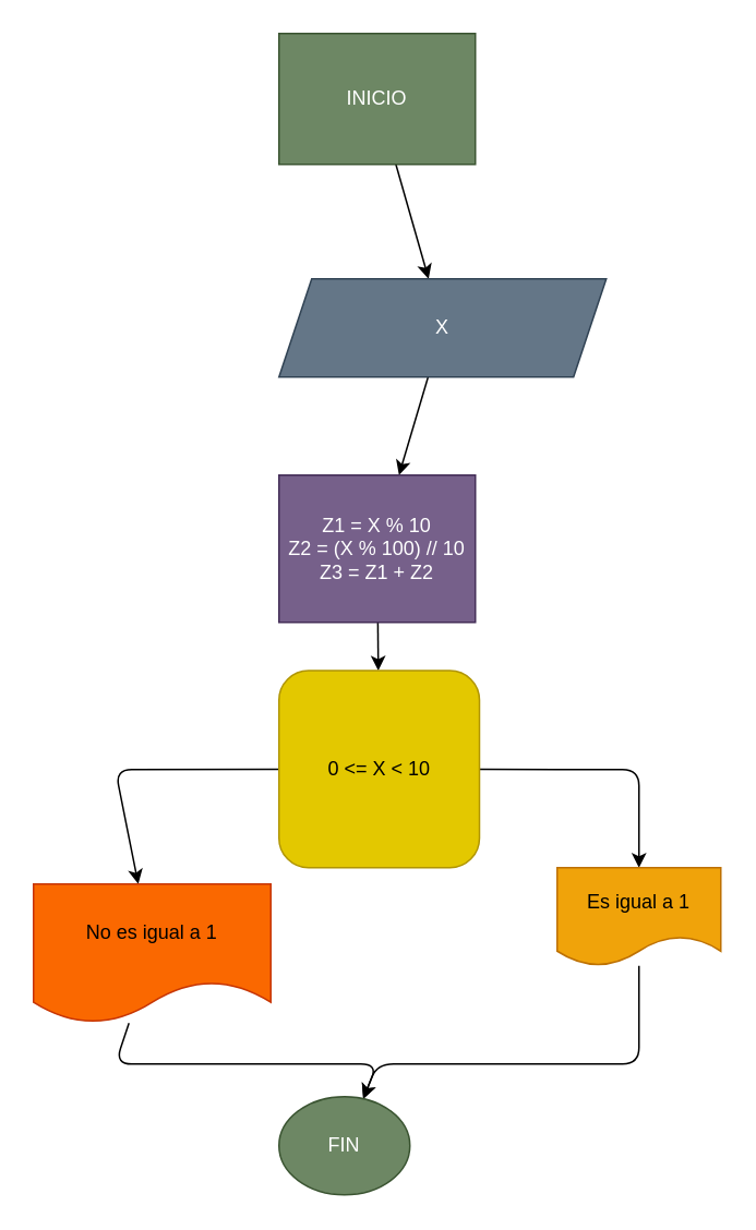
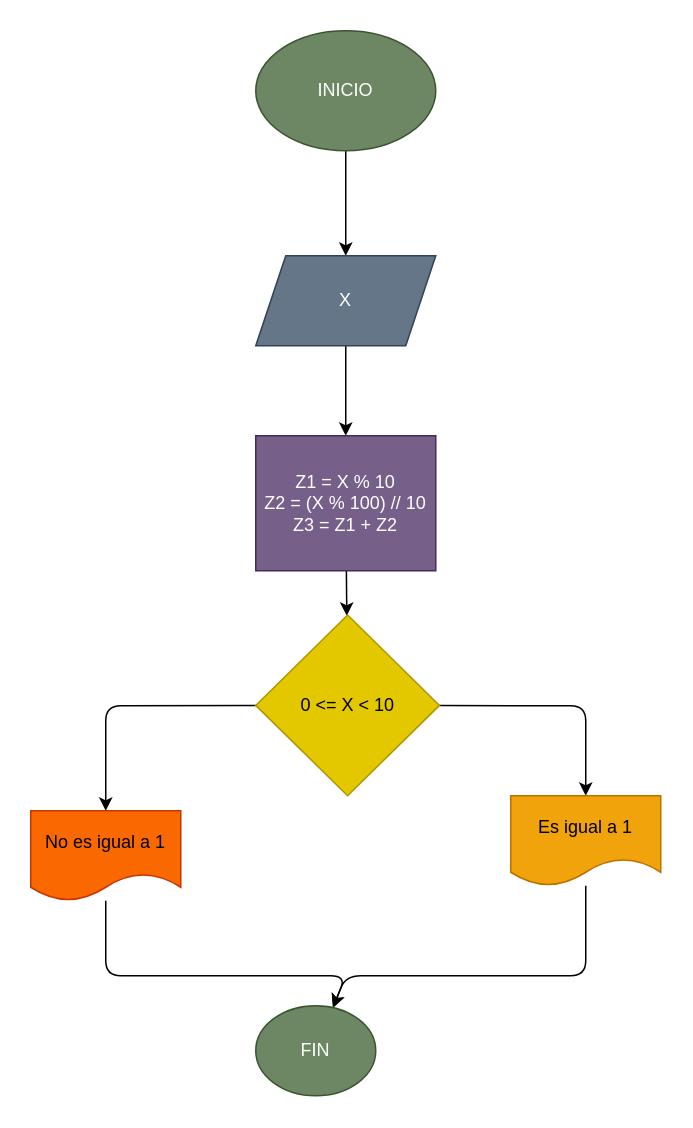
  <mxCell id="0" />
  <mxCell id="1" parent="0" />
  <mxCell id="2" value="" style="edgeStyle=none;html=1;" edge="1" parent="1" source="3" target="5"><mxGeometry relative="1" as="geometry" /></mxCell>
- <mxCell id="3" value="INICIO" style="whiteSpace=wrap;html=1;fillColor=#6d8764;fontColor=#ffffff;strokeColor=#3A5431;rounded=0;" vertex="1" parent="1"><mxGeometry x="170" y="20" width="120" height="80" as="geometry" /></mxCell>
+ <mxCell id="3" value="INICIO" style="ellipse;whiteSpace=wrap;html=1;fillColor=#6d8764;fontColor=#ffffff;strokeColor=#3A5431;" vertex="1" parent="1"><mxGeometry x="170" y="20" width="120" height="80" as="geometry" /></mxCell>
  <mxCell id="4" value="" style="edgeStyle=none;html=1;" edge="1" parent="1" source="5" target="7"><mxGeometry relative="1" as="geometry" /></mxCell>
- <mxCell id="5" value="X" style="shape=parallelogram;perimeter=parallelogramPerimeter;whiteSpace=wrap;html=1;fixedSize=1;fillColor=#647687;fontColor=#ffffff;strokeColor=#314354;" vertex="1" parent="1"><mxGeometry x="170" y="170" width="200" height="60" as="geometry" /></mxCell>
+ <mxCell id="5" value="X" style="shape=parallelogram;perimeter=parallelogramPerimeter;whiteSpace=wrap;html=1;fixedSize=1;fillColor=#647687;fontColor=#ffffff;strokeColor=#314354;" vertex="1" parent="1"><mxGeometry x="170" y="170" width="120" height="60" as="geometry" /></mxCell>
  <mxCell id="6" value="" style="edgeStyle=none;html=1;" edge="1" parent="1" source="7" target="10"><mxGeometry relative="1" as="geometry" /></mxCell>
  <mxCell id="7" value="Z1 = X % 10&lt;br&gt;Z2 = (X % 100) // 10&lt;br&gt;Z3 = Z1 + Z2" style="whiteSpace=wrap;html=1;fillColor=#76608a;fontColor=#ffffff;strokeColor=#432D57;" vertex="1" parent="1"><mxGeometry x="170" y="290" width="120" height="90" as="geometry" /></mxCell>
  <mxCell id="8" value="" style="edgeStyle=none;html=1;" edge="1" parent="1" source="10" target="12"><mxGeometry relative="1" as="geometry"><Array as="points"><mxPoint x="390" y="470" /></Array></mxGeometry></mxCell>
  <mxCell id="9" value="" style="edgeStyle=none;html=1;" edge="1" parent="1" source="10" target="14"><mxGeometry relative="1" as="geometry"><mxPoint x="120" y="520" as="targetPoint" /><Array as="points"><mxPoint x="70" y="470" /></Array></mxGeometry></mxCell>
- <mxCell id="10" value="0 &amp;lt;= X &amp;lt; 10" style="whiteSpace=wrap;html=1;fillColor=#e3c800;fontColor=#000000;strokeColor=#B09500;rounded=1;" vertex="1" parent="1"><mxGeometry x="170" y="409.5" width="122.5" height="120.5" as="geometry" /></mxCell>
+ <mxCell id="10" value="0 &amp;lt;= X &amp;lt; 10" style="rhombus;whiteSpace=wrap;html=1;fillColor=#e3c800;fontColor=#000000;strokeColor=#B09500;" vertex="1" parent="1"><mxGeometry x="170" y="409.5" width="122.5" height="120.5" as="geometry" /></mxCell>
  <mxCell id="11" style="edgeStyle=none;html=1;" edge="1" parent="1" source="12" target="15"><mxGeometry relative="1" as="geometry"><Array as="points"><mxPoint x="390" y="650" /><mxPoint x="230" y="650" /></Array></mxGeometry></mxCell>
  <mxCell id="12" value="Es igual a 1" style="shape=document;whiteSpace=wrap;html=1;boundedLbl=1;fillColor=#f0a30a;fontColor=#000000;strokeColor=#BD7000;" vertex="1" parent="1"><mxGeometry x="340" y="530" width="100" height="60" as="geometry" /></mxCell>
  <mxCell id="13" value="" style="edgeStyle=none;html=1;" edge="1" parent="1" source="14" target="15"><mxGeometry relative="1" as="geometry"><Array as="points"><mxPoint x="70" y="650" /><mxPoint x="230" y="650" /></Array></mxGeometry></mxCell>
- <mxCell id="14" value="No es igual a 1" style="shape=document;whiteSpace=wrap;html=1;boundedLbl=1;fillColor=#fa6800;fontColor=#000000;strokeColor=#C73500;" vertex="1" parent="1"><mxGeometry x="20" y="540" width="145" height="85" as="geometry" /></mxCell>
+ <mxCell id="14" value="No es igual a 1" style="shape=document;whiteSpace=wrap;html=1;boundedLbl=1;fillColor=#fa6800;fontColor=#000000;strokeColor=#C73500;" vertex="1" parent="1"><mxGeometry x="20" y="540" width="100" height="60" as="geometry" /></mxCell>
  <mxCell id="15" value="FIN" style="ellipse;whiteSpace=wrap;html=1;fillColor=#6d8764;fontColor=#ffffff;strokeColor=#3A5431;" vertex="1" parent="1"><mxGeometry x="170" y="670" width="80" height="60" as="geometry" /></mxCell>
